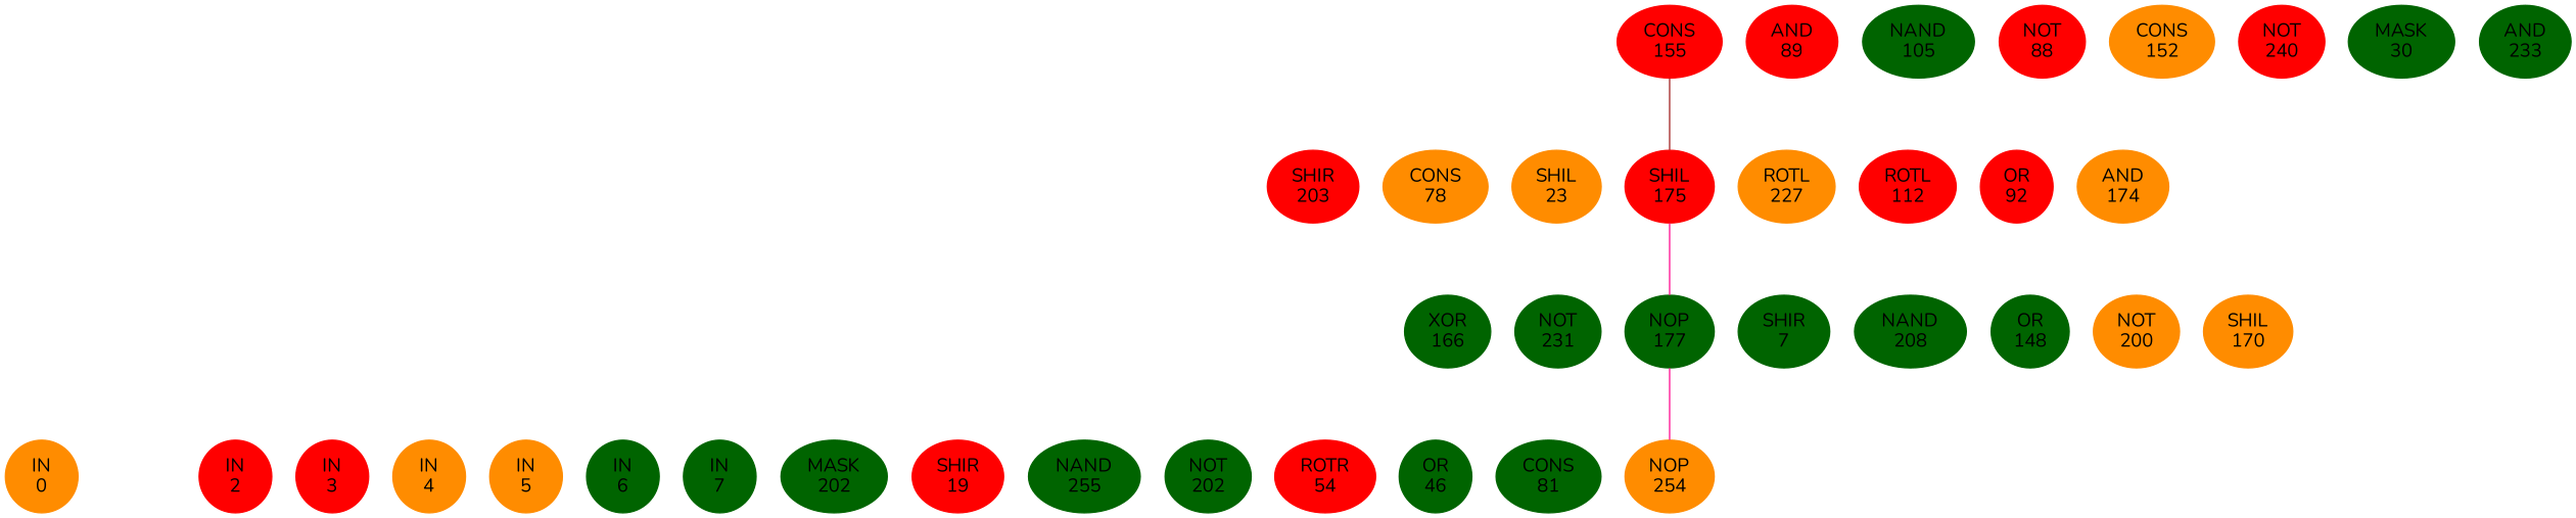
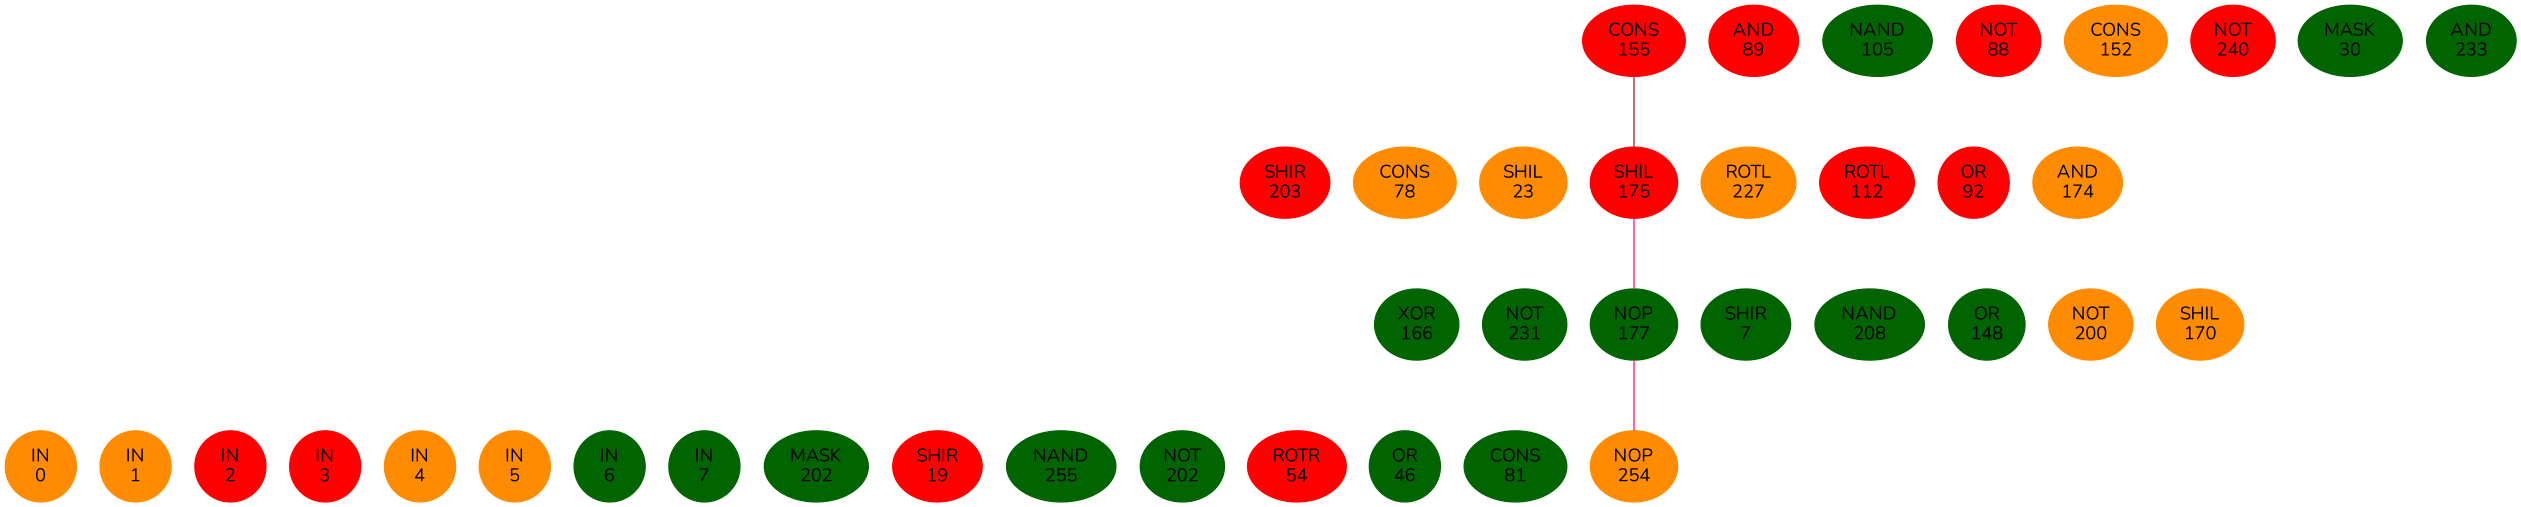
  graph {
    fontname=Nunito
    ordering=out
    rankdir=BT
    ranksep=0.75
    splines=polyline
    node [color=darkgreen fontname=Nunito style=filled]
    edge [fontname=Nunito style=invis]
    n1 [color=darkorange label="IN\n0"]
+   n2 [color=darkorange label="IN\n1"]
    n3 [color=red label="IN\n2"]
    n4 [color=red label="IN\n3"]
    n5 [color=darkorange label="IN\n4"]
    n6 [color=darkorange label="IN\n5"]
    n7 [label="IN\n6"]
    n8 [label="IN\n7"]
    n9 [label="MASK\n202"]
    n10 [color=red label="SHIR\n19"]
    n11 [label="NAND\n255"]
    n12 [label="NOT\n202"]
    n13 [color=red label="ROTR\n54"]
    n14 [label="OR\n46"]
    n15 [label="CONS\n81"]
    n16 [color=red label="CONS\n155"]
    n17 [color=red label="AND\n89"]
    n18 [label="NAND\n105"]
    n19 [color=red label="NOT\n88"]
    n20 [color=darkorange label="CONS\n152"]
    n21 [color=red label="NOT\n240"]
    n22 [label="MASK\n30"]
    n23 [label="AND\n233"]
    n24 [color=red label="SHIR\n203"]
    n25 [color=darkorange label="CONS\n78"]
    n26 [color=darkorange label="SHIL\n23"]
    n27 [color=red label="SHIL\n175"]
    n28 [color=darkorange label="ROTL\n227"]
    n29 [color=red label="ROTL\n112"]
    n30 [color=red label="OR\n92"]
    n31 [color=darkorange label="AND\n174"]
    n32 [label="XOR\n166"]
    n33 [label="NOT\n231"]
    n34 [label="NOP\n177"]
    n35 [label="SHIR\n7"]
    n36 [label="NAND\n208"]
    n37 [label="OR\n148"]
    n38 [color=darkorange label="NOT\n200"]
    n39 [color=darkorange label="SHIL\n170"]
    n40 [color=darkorange label="NOP\n254"]
    subgraph sub_1 {
      rank=same
      n1
+     n2
      n3
      n4
      n5
      n6
      n7
      n8
    }
    subgraph sub_2 {
      rank=same
      n9
      n10
      n11
      n12
      n13
      n14
      n15
    }
    subgraph sub_3 {
      rank=same
      n16
      n17
      n18
      n19
      n20
      n21
      n22
      n23
    }
    subgraph sub_4 {
      rank=same
      n24
      n25
      n26
      n27
      n28
      n29
      n30
      n31
    }
    subgraph sub_5 {
      rank=same
      n32
      n33
      n34
      n35
      n36
      n37
      n38
      n39
    }
    subgraph sub_6 {
      rank=same
      n40
    }
+   n1 -- n2
+   n2 -- n3
    n3 -- n4
    n4 -- n5
    n5 -- n6
    n6 -- n7
    n7 -- n8
    n9 -- n10
    n10 -- n11
    n11 -- n12
    n12 -- n13
    n13 -- n14
    n14 -- n15
    n16 -- n17
    n17 -- n18
    n18 -- n19
    n19 -- n20
    n20 -- n21
    n21 -- n22
    n22 -- n23
    n24 -- n25
    n25 -- n26
    n26 -- n27
    n27 -- n16 [color=brown style=solid]
    n27 -- n28
    n28 -- n29
    n29 -- n30
    n30 -- n31
    n32 -- n33
    n33 -- n34
    n34 -- n27 [color=deeppink style=solid]
    n34 -- n35
    n35 -- n36
    n36 -- n37
    n37 -- n38
    n38 -- n39
    n40 -- n34 [color=deeppink style=solid]
    n40 -- n40
  }
